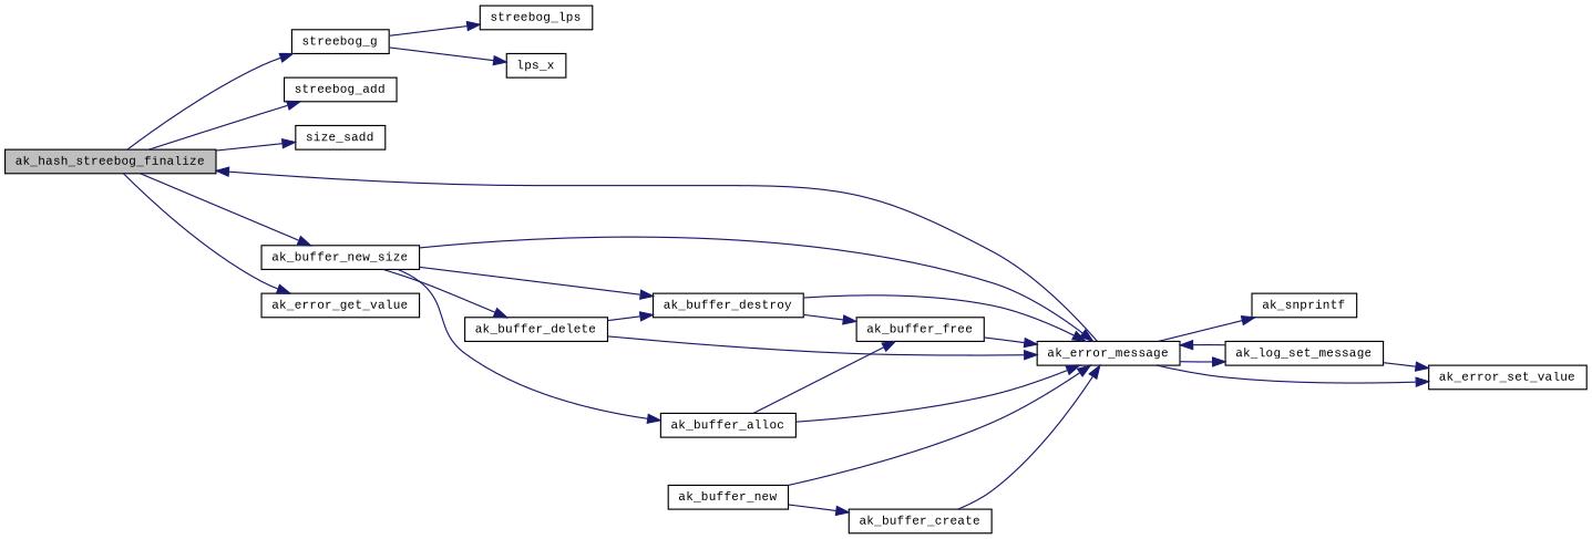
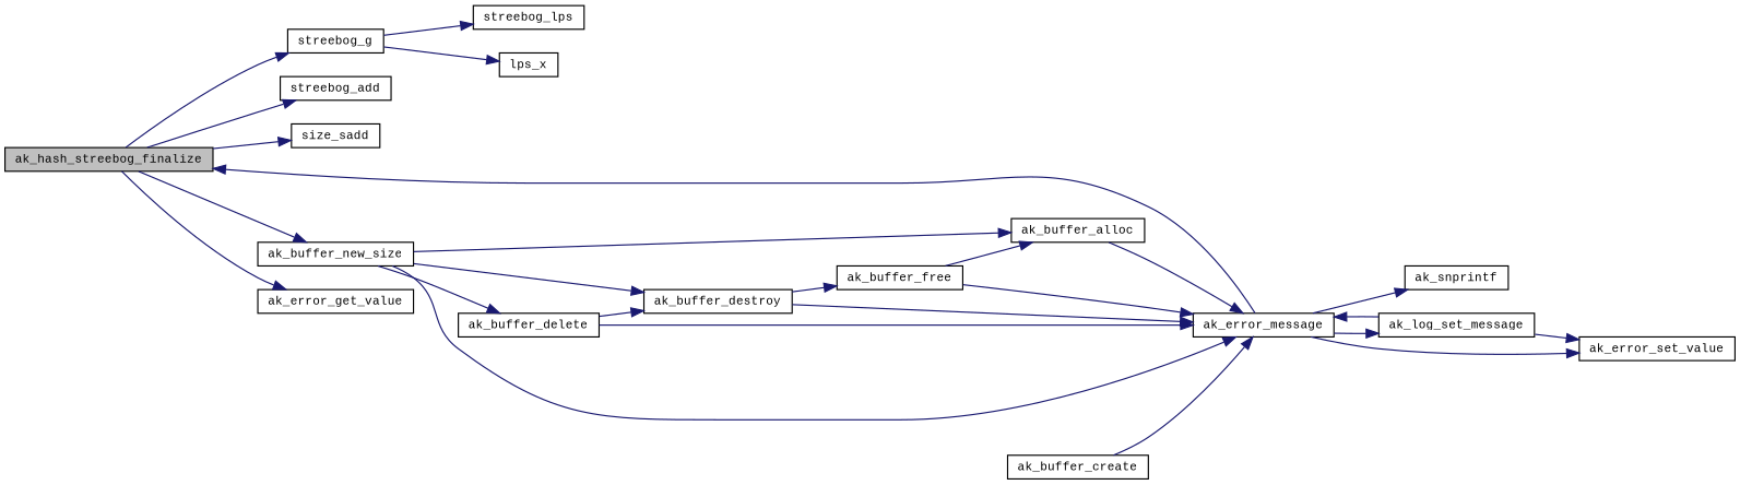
  digraph {
    fontname="Liberation Mono"
    rankdir=LR
    node [color=black fillcolor=white fontname="Liberation Mono" fontsize=10 shape=record style=filled]
    edge [color=midnightblue fontname="Liberation Mono" fontsize=10 labelfontname=Helvetica labelfontsize=10 style=solid]
    n1 [fillcolor=grey75 fontcolor=black height=0.2 label=ak_hash_streebog_finalize width=0.4]
    n2 [height=0.2 label=streebog_g width=0.4]
    n3 [height=0.2 label=streebog_add width=0.4]
    n4 [height=0.2 label=size_sadd width=0.4]
    n5 [height=0.2 label=ak_buffer_new_size width=0.4]
    n6 [height=0.2 label=ak_error_get_value width=0.4]
    n7 [height=0.2 label=ak_error_message width=0.4]
    n8 [height=0.2 label=ak_snprintf width=0.4]
    n9 [height=0.2 label=ak_log_set_message width=0.4]
    n10 [height=0.2 label=ak_error_set_value width=0.4]
    n11 [height=0.2 label=lps_x width=0.4]
    n12 [height=0.2 label=streebog_lps width=0.4]
    n13 [height=0.2 label=ak_buffer_alloc width=0.4]
    n14 [height=0.2 label=ak_buffer_delete width=0.4]
    n15 [height=0.2 label=ak_buffer_destroy width=0.4]
    n16 [height=0.2 label=ak_buffer_free width=0.4]
-   n17 [height=0.2 label=ak_buffer_new width=0.4]
    n18 [height=0.2 label=ak_buffer_create width=0.4]
    n1 -> n2
    n1 -> n3
    n1 -> n4
    n1 -> n5
    n1 -> n6
    n2 -> n11
    n2 -> n12
    n5 -> n7
    n5 -> n13
    n5 -> n14
    n5 -> n15
    n7 -> n1
    n7 -> n8
    n7 -> n9
    n7 -> n10
    n9 -> n7
    n9 -> n10
    n13 -> n7
-   n13 -> n16
+   n16 -> n13
    n14 -> n7
    n14 -> n15
    n15 -> n7
    n15 -> n16
    n16 -> n7
-   n17 -> n7
-   n17 -> n18
    n18 -> n7
  }
